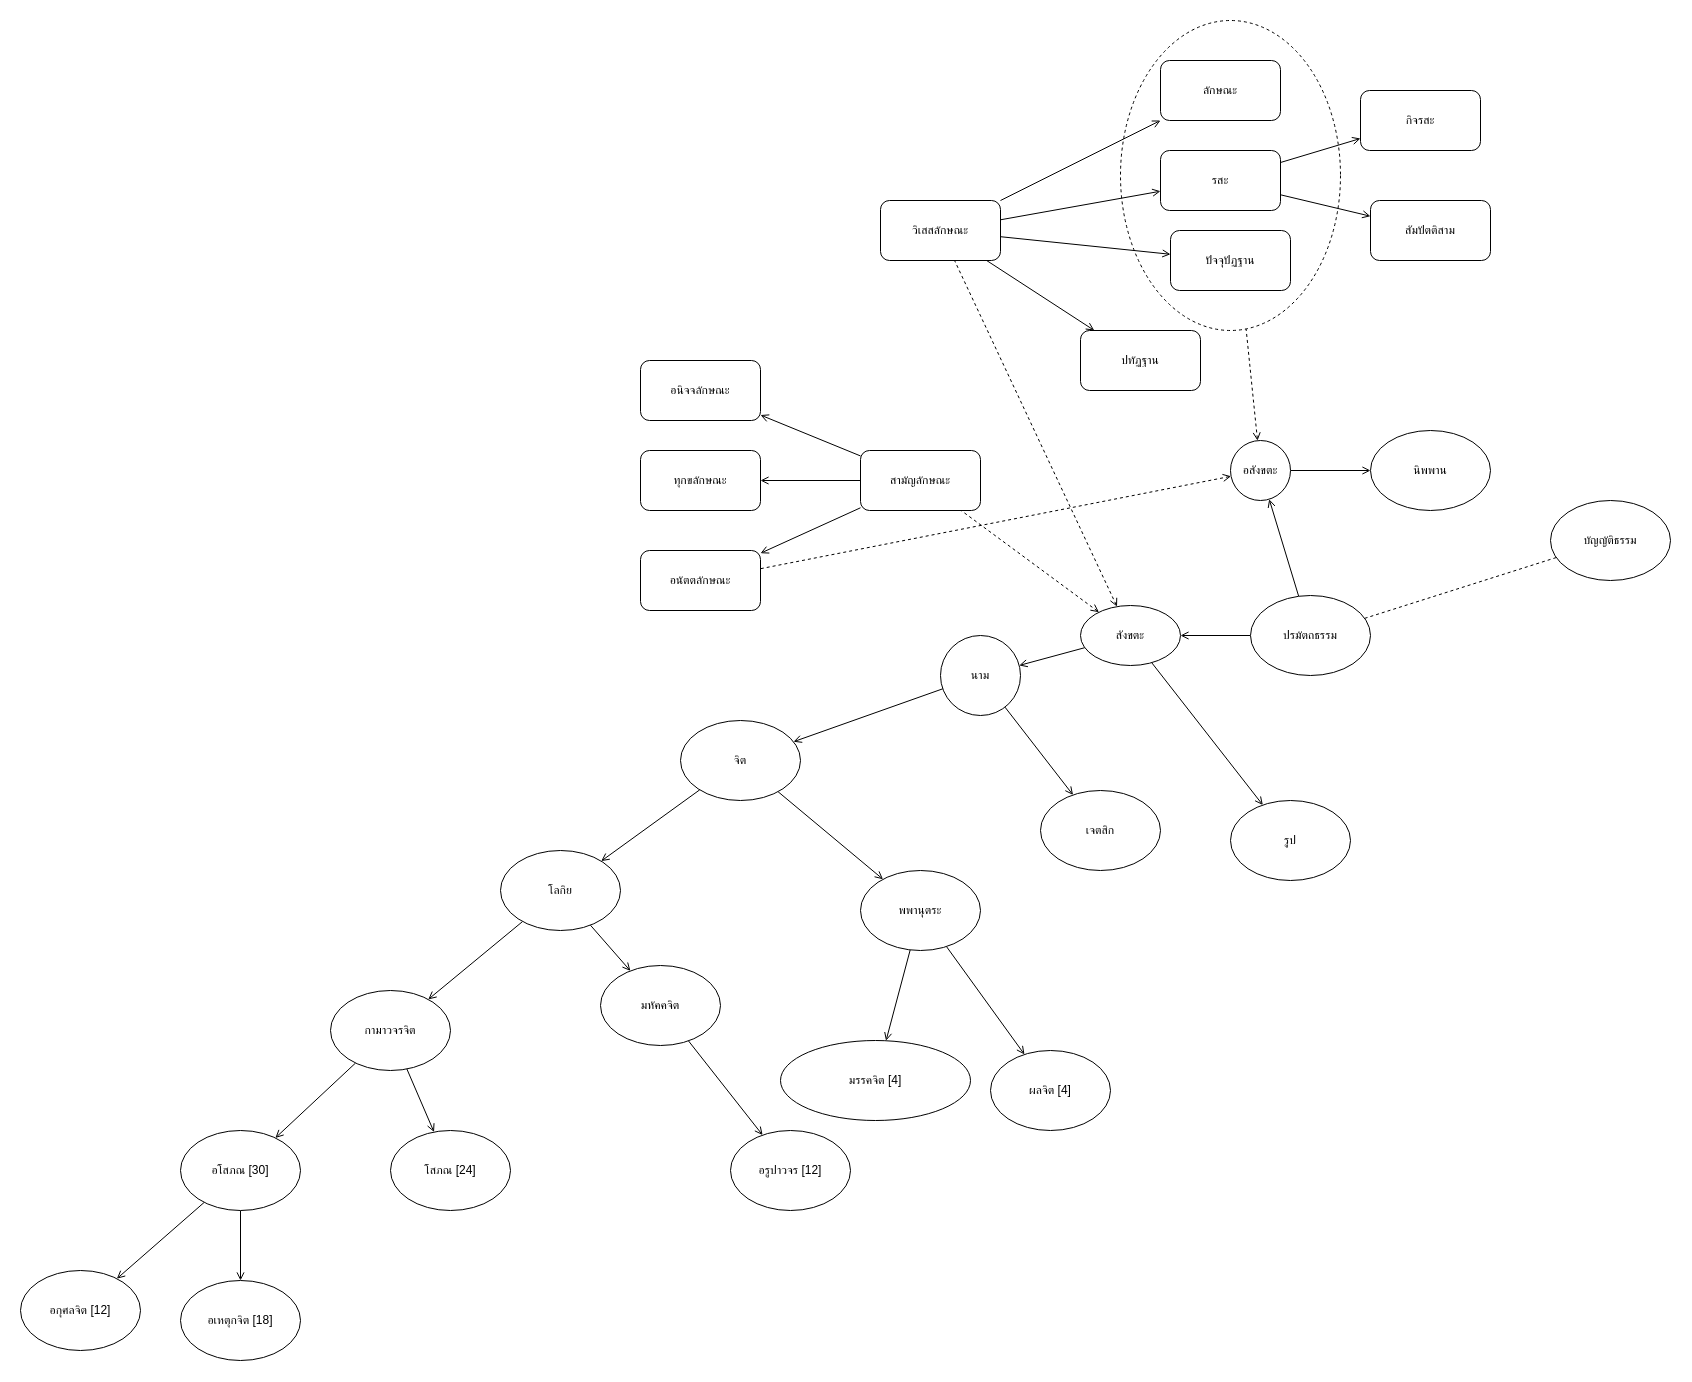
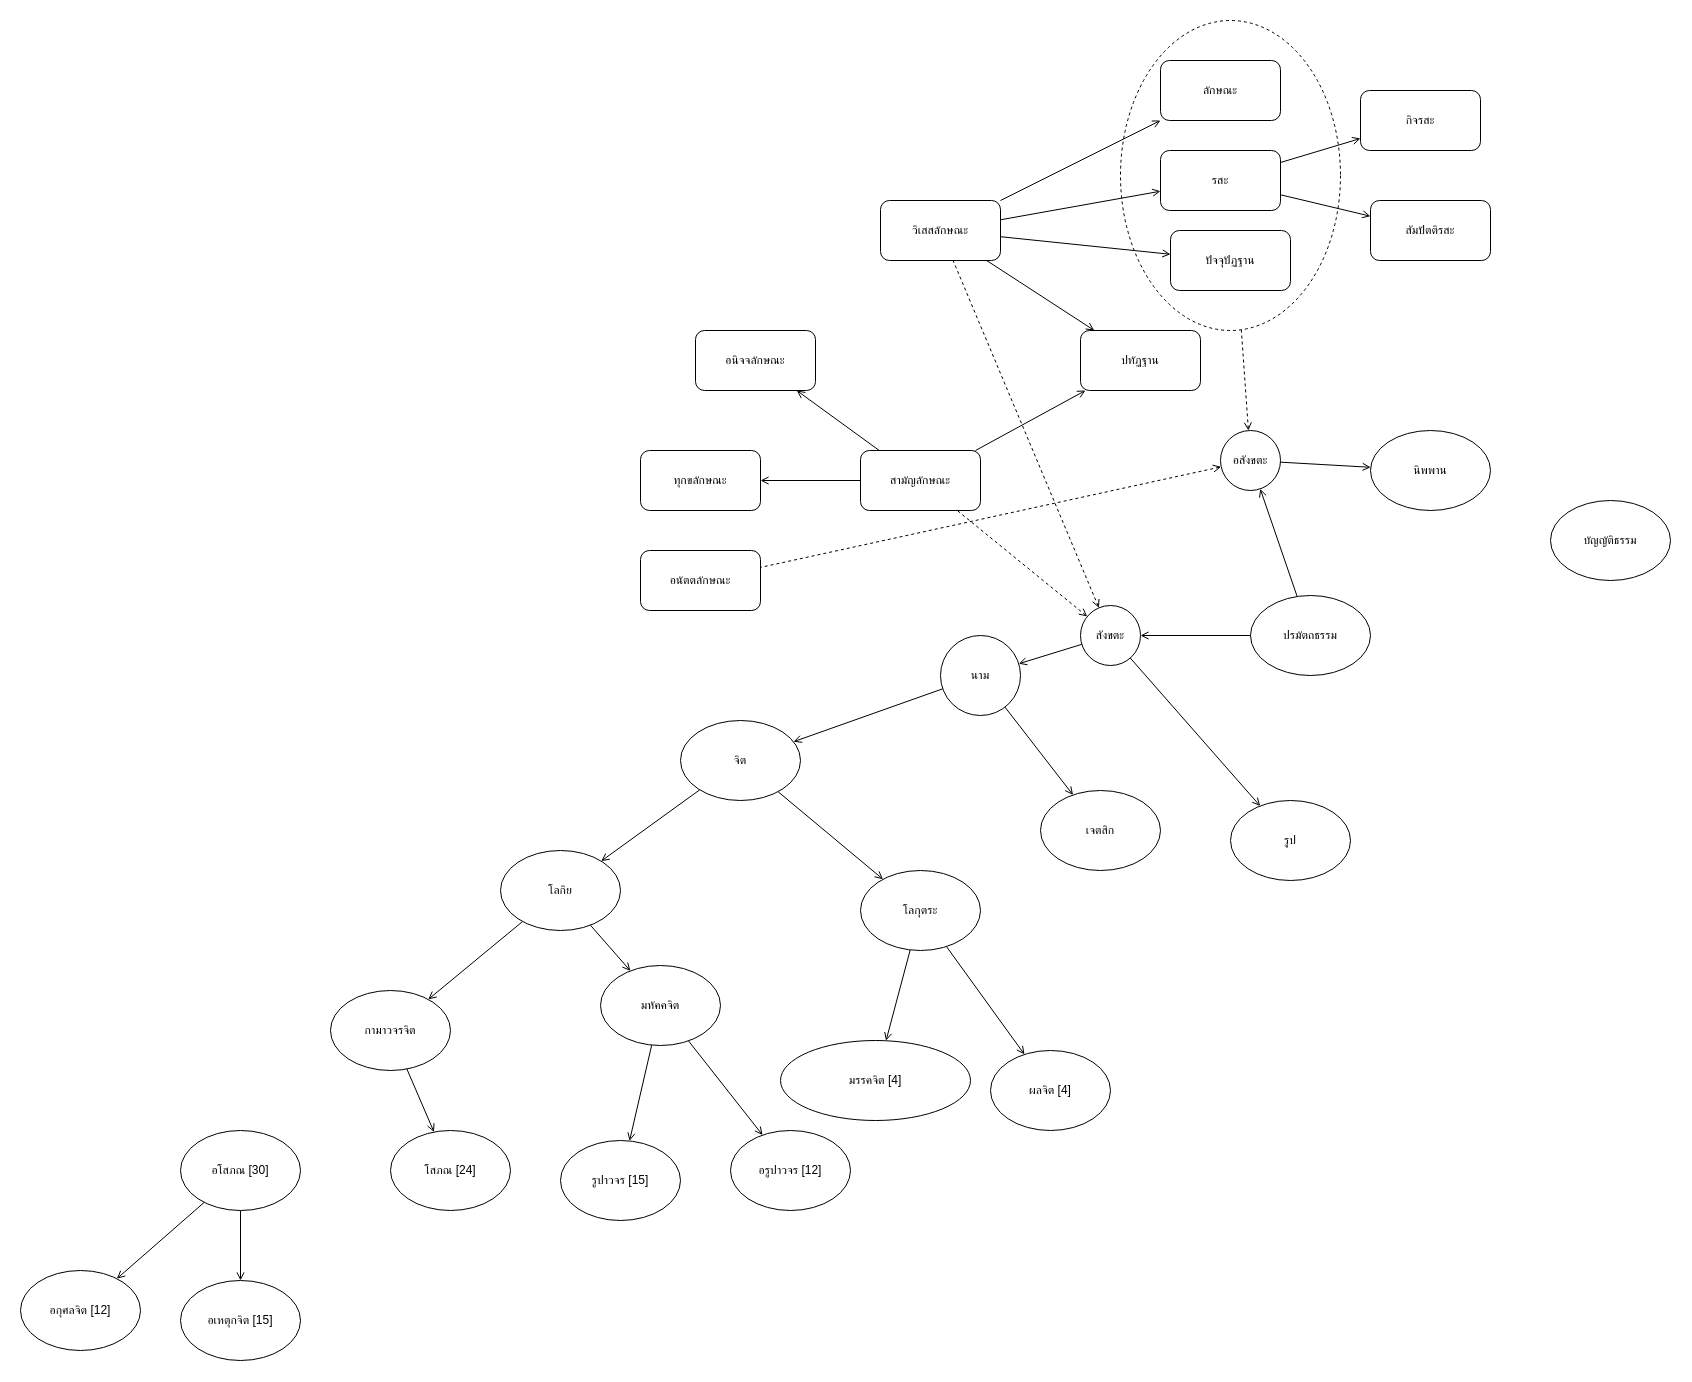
  <mxCell id="0" />
  <mxCell id="1" parent="0" />
  <mxCell id="2" style="rounded=0;orthogonalLoop=1;jettySize=auto;html=1;startArrow=none;startFill=0;endArrow=open;endFill=0;" edge="1" parent="1" source="4" target="39"><mxGeometry relative="1" as="geometry" /></mxCell>
  <mxCell id="3" style="edgeStyle=none;rounded=0;orthogonalLoop=1;jettySize=auto;html=1;startArrow=none;startFill=0;endArrow=open;endFill=0;" edge="1" parent="1" source="4" target="43"><mxGeometry relative="1" as="geometry" /></mxCell>
  <mxCell id="4" value="ปรมัตถธรรม" style="ellipse;whiteSpace=wrap;html=1;" vertex="1" parent="1"><mxGeometry x="1250" y="595" width="120" height="80" as="geometry" /></mxCell>
- <mxCell id="5" style="rounded=0;orthogonalLoop=1;jettySize=auto;html=1;startArrow=none;startFill=0;endArrow=none;endFill=0;dashed=1;" edge="1" parent="1" source="6" target="4"><mxGeometry relative="1" as="geometry" /></mxCell>
  <mxCell id="6" value="&lt;span&gt;บัญญัติธรรม&lt;/span&gt;" style="ellipse;whiteSpace=wrap;html=1;" vertex="1" parent="1"><mxGeometry x="1550" y="500" width="120" height="80" as="geometry" /></mxCell>
  <mxCell id="7" style="edgeStyle=none;rounded=0;orthogonalLoop=1;jettySize=auto;html=1;startArrow=open;startFill=0;endArrow=none;endFill=0;" edge="1" parent="1" source="45" target="39"><mxGeometry relative="1" as="geometry" /></mxCell>
  <mxCell id="8" style="edgeStyle=none;rounded=0;orthogonalLoop=1;jettySize=auto;html=1;startArrow=none;startFill=0;endArrow=open;endFill=0;" edge="1" parent="1" source="10" target="48"><mxGeometry relative="1" as="geometry" /></mxCell>
  <mxCell id="9" style="edgeStyle=none;rounded=0;orthogonalLoop=1;jettySize=auto;html=1;startArrow=none;startFill=0;endArrow=open;endFill=0;" edge="1" parent="1" source="10" target="51"><mxGeometry relative="1" as="geometry" /></mxCell>
  <mxCell id="10" value="จิต" style="ellipse;whiteSpace=wrap;html=1;" vertex="1" parent="1"><mxGeometry x="680" y="720" width="120" height="80" as="geometry" /></mxCell>
  <mxCell id="11" style="edgeStyle=none;rounded=0;orthogonalLoop=1;jettySize=auto;html=1;startArrow=open;startFill=0;endArrow=none;endFill=0;" edge="1" parent="1" source="12" target="45"><mxGeometry relative="1" as="geometry" /></mxCell>
  <mxCell id="12" value="เจตสิก" style="ellipse;whiteSpace=wrap;html=1;" vertex="1" parent="1"><mxGeometry x="1040" y="790" width="120" height="80" as="geometry" /></mxCell>
  <mxCell id="13" style="edgeStyle=none;rounded=0;orthogonalLoop=1;jettySize=auto;html=1;startArrow=open;startFill=0;endArrow=none;endFill=0;" edge="1" parent="1" source="14" target="39"><mxGeometry relative="1" as="geometry" /></mxCell>
  <mxCell id="14" value="รูป" style="ellipse;whiteSpace=wrap;html=1;" vertex="1" parent="1"><mxGeometry x="1230" y="800" width="120" height="80" as="geometry" /></mxCell>
  <mxCell id="15" style="edgeStyle=none;rounded=0;orthogonalLoop=1;jettySize=auto;html=1;startArrow=open;startFill=0;endArrow=none;endFill=0;" edge="1" parent="1" source="16" target="43"><mxGeometry relative="1" as="geometry" /></mxCell>
  <mxCell id="16" value="นิพพาน" style="ellipse;whiteSpace=wrap;html=1;" vertex="1" parent="1"><mxGeometry x="1370" y="430" width="120" height="80" as="geometry" /></mxCell>
  <mxCell id="17" style="edgeStyle=none;rounded=0;orthogonalLoop=1;jettySize=auto;html=1;startArrow=none;startFill=0;endArrow=open;endFill=0;" edge="1" parent="1" source="20" target="22"><mxGeometry relative="1" as="geometry" /></mxCell>
  <mxCell id="18" style="edgeStyle=none;rounded=0;orthogonalLoop=1;jettySize=auto;html=1;startArrow=none;startFill=0;endArrow=open;endFill=0;" edge="1" parent="1" source="20" target="21"><mxGeometry relative="1" as="geometry" /></mxCell>
- <mxCell id="19" style="edgeStyle=none;rounded=0;orthogonalLoop=1;jettySize=auto;html=1;startArrow=none;startFill=0;endArrow=open;endFill=0;" edge="1" parent="1" source="20" target="23"><mxGeometry relative="1" as="geometry" /></mxCell>
+ <mxCell id="19" style="edgeStyle=none;rounded=0;orthogonalLoop=1;jettySize=auto;html=1;startArrow=none;startFill=0;endArrow=open;endFill=0;" edge="1" parent="1" source="20" target="36"><mxGeometry relative="1" as="geometry" /></mxCell>
  <mxCell id="20" value="สามัญลักษณะ" style="rounded=1;whiteSpace=wrap;html=1;" vertex="1" parent="1"><mxGeometry x="860" y="450" width="120" height="60" as="geometry" /></mxCell>
- <mxCell id="21" value="อนิจจลักษณะ" style="rounded=1;whiteSpace=wrap;html=1;" vertex="1" parent="1"><mxGeometry x="640" y="360" width="120" height="60" as="geometry" /></mxCell>
+ <mxCell id="21" value="อนิจจลักษณะ" style="rounded=1;whiteSpace=wrap;html=1;" vertex="1" parent="1"><mxGeometry x="695" y="330" width="120" height="60" as="geometry" /></mxCell>
  <mxCell id="22" value="ทุกขลักษณะ" style="rounded=1;whiteSpace=wrap;html=1;" vertex="1" parent="1"><mxGeometry x="640" y="450" width="120" height="60" as="geometry" /></mxCell>
  <mxCell id="23" value="อนัตตลักษณะ" style="rounded=1;whiteSpace=wrap;html=1;" vertex="1" parent="1"><mxGeometry x="640" y="550" width="120" height="60" as="geometry" /></mxCell>
  <mxCell id="24" style="edgeStyle=none;rounded=0;orthogonalLoop=1;jettySize=auto;html=1;startArrow=none;startFill=0;endArrow=open;endFill=0;" edge="1" parent="1" source="28" target="29"><mxGeometry relative="1" as="geometry" /></mxCell>
  <mxCell id="25" style="edgeStyle=none;rounded=0;orthogonalLoop=1;jettySize=auto;html=1;startArrow=none;startFill=0;endArrow=open;endFill=0;" edge="1" parent="1" source="28" target="32"><mxGeometry relative="1" as="geometry" /></mxCell>
  <mxCell id="26" style="edgeStyle=none;rounded=0;orthogonalLoop=1;jettySize=auto;html=1;startArrow=none;startFill=0;endArrow=open;endFill=0;" edge="1" parent="1" source="28" target="35"><mxGeometry relative="1" as="geometry" /></mxCell>
  <mxCell id="27" style="edgeStyle=none;rounded=0;orthogonalLoop=1;jettySize=auto;html=1;startArrow=none;startFill=0;endArrow=open;endFill=0;" edge="1" parent="1" source="28" target="36"><mxGeometry relative="1" as="geometry" /></mxCell>
  <mxCell id="28" value="วิเสสลักษณะ" style="rounded=1;whiteSpace=wrap;html=1;" vertex="1" parent="1"><mxGeometry x="880" y="200" width="120" height="60" as="geometry" /></mxCell>
  <mxCell id="29" value="ลักษณะ" style="rounded=1;whiteSpace=wrap;html=1;" vertex="1" parent="1"><mxGeometry x="1160" y="60" width="120" height="60" as="geometry" /></mxCell>
  <mxCell id="30" style="edgeStyle=none;rounded=0;orthogonalLoop=1;jettySize=auto;html=1;startArrow=none;startFill=0;endArrow=open;endFill=0;" edge="1" parent="1" source="32" target="33"><mxGeometry relative="1" as="geometry" /></mxCell>
  <mxCell id="31" style="edgeStyle=none;rounded=0;orthogonalLoop=1;jettySize=auto;html=1;startArrow=none;startFill=0;endArrow=open;endFill=0;" edge="1" parent="1" source="32" target="34"><mxGeometry relative="1" as="geometry" /></mxCell>
  <mxCell id="32" value="รสะ" style="rounded=1;whiteSpace=wrap;html=1;" vertex="1" parent="1"><mxGeometry x="1160" y="150" width="120" height="60" as="geometry" /></mxCell>
  <mxCell id="33" value="กิจรสะ" style="rounded=1;whiteSpace=wrap;html=1;" vertex="1" parent="1"><mxGeometry x="1360" y="90" width="120" height="60" as="geometry" /></mxCell>
- <mxCell id="34" value="สัมปัตติสาม" style="rounded=1;whiteSpace=wrap;html=1;" vertex="1" parent="1"><mxGeometry x="1370" y="200" width="120" height="60" as="geometry" /></mxCell>
+ <mxCell id="34" value="สัมปัตติรสะ" style="rounded=1;whiteSpace=wrap;html=1;" vertex="1" parent="1"><mxGeometry x="1370" y="200" width="120" height="60" as="geometry" /></mxCell>
  <mxCell id="35" value="ปัจจุปัฏฐาน" style="rounded=1;whiteSpace=wrap;html=1;" vertex="1" parent="1"><mxGeometry x="1170" y="230" width="120" height="60" as="geometry" /></mxCell>
  <mxCell id="36" value="ปทัฏฐาน" style="rounded=1;whiteSpace=wrap;html=1;" vertex="1" parent="1"><mxGeometry x="1080" y="330" width="120" height="60" as="geometry" /></mxCell>
  <mxCell id="37" style="edgeStyle=none;rounded=0;orthogonalLoop=1;jettySize=auto;html=1;startArrow=open;startFill=0;endArrow=none;endFill=0;dashed=1;" edge="1" parent="1" source="39" target="20"><mxGeometry relative="1" as="geometry" /></mxCell>
  <mxCell id="38" style="edgeStyle=none;rounded=0;orthogonalLoop=1;jettySize=auto;html=1;dashed=1;startArrow=open;startFill=0;endArrow=none;endFill=0;" edge="1" parent="1" source="39" target="28"><mxGeometry relative="1" as="geometry" /></mxCell>
- <mxCell id="39" value="สังขตะ" style="ellipse;whiteSpace=wrap;html=1;aspect=fixed;" vertex="1" parent="1"><mxGeometry x="1080" y="605" width="100" height="60" as="geometry" /></mxCell>
+ <mxCell id="39" value="สังขตะ" style="ellipse;whiteSpace=wrap;html=1;aspect=fixed;" vertex="1" parent="1"><mxGeometry x="1080" y="605" width="60" height="60" as="geometry" /></mxCell>
  <mxCell id="40" value="" style="ellipse;whiteSpace=wrap;html=1;fillColor=none;dashed=1;" vertex="1" parent="1"><mxGeometry x="1120" y="20" width="220" height="310" as="geometry" /></mxCell>
  <mxCell id="41" style="edgeStyle=none;rounded=0;orthogonalLoop=1;jettySize=auto;html=1;dashed=1;startArrow=open;startFill=0;endArrow=none;endFill=0;" edge="1" parent="1" source="43" target="40"><mxGeometry relative="1" as="geometry" /></mxCell>
  <mxCell id="42" style="edgeStyle=none;rounded=0;orthogonalLoop=1;jettySize=auto;html=1;dashed=1;startArrow=open;startFill=0;endArrow=none;endFill=0;" edge="1" parent="1" source="43" target="23"><mxGeometry relative="1" as="geometry" /></mxCell>
- <mxCell id="43" value="อสังขตะ" style="ellipse;whiteSpace=wrap;html=1;aspect=fixed;" vertex="1" parent="1"><mxGeometry x="1230" y="440" width="60" height="60" as="geometry" /></mxCell>
+ <mxCell id="43" value="อสังขตะ" style="ellipse;whiteSpace=wrap;html=1;aspect=fixed;" vertex="1" parent="1"><mxGeometry x="1220" y="430" width="60" height="60" as="geometry" /></mxCell>
  <mxCell id="44" style="edgeStyle=none;rounded=0;orthogonalLoop=1;jettySize=auto;html=1;startArrow=none;startFill=0;endArrow=open;endFill=0;" edge="1" parent="1" source="45" target="10"><mxGeometry relative="1" as="geometry" /></mxCell>
  <mxCell id="45" value="นาม" style="ellipse;whiteSpace=wrap;html=1;aspect=fixed;fillColor=none;" vertex="1" parent="1"><mxGeometry x="940" y="635" width="80" height="80" as="geometry" /></mxCell>
  <mxCell id="46" style="edgeStyle=none;rounded=0;orthogonalLoop=1;jettySize=auto;html=1;startArrow=none;startFill=0;endArrow=open;endFill=0;" edge="1" parent="1" source="48" target="54"><mxGeometry relative="1" as="geometry" /></mxCell>
  <mxCell id="47" style="edgeStyle=none;rounded=0;orthogonalLoop=1;jettySize=auto;html=1;startArrow=none;startFill=0;endArrow=open;endFill=0;" edge="1" parent="1" source="48" target="57"><mxGeometry relative="1" as="geometry" /></mxCell>
  <mxCell id="48" value="โลกิย" style="ellipse;whiteSpace=wrap;html=1;" vertex="1" parent="1"><mxGeometry x="500" y="850" width="120" height="80" as="geometry" /></mxCell>
  <mxCell id="49" style="edgeStyle=none;rounded=0;orthogonalLoop=1;jettySize=auto;html=1;startArrow=none;startFill=0;endArrow=open;endFill=0;" edge="1" parent="1" source="51" target="58"><mxGeometry relative="1" as="geometry" /></mxCell>
  <mxCell id="50" style="edgeStyle=none;rounded=0;orthogonalLoop=1;jettySize=auto;html=1;startArrow=none;startFill=0;endArrow=open;endFill=0;" edge="1" parent="1" source="51" target="59"><mxGeometry relative="1" as="geometry" /></mxCell>
- <mxCell id="51" value="พพานุตระ" style="ellipse;whiteSpace=wrap;html=1;" vertex="1" parent="1"><mxGeometry x="860" y="870" width="120" height="80" as="geometry" /></mxCell>
- <mxCell id="52" style="edgeStyle=none;rounded=0;orthogonalLoop=1;jettySize=auto;html=1;startArrow=none;startFill=0;endArrow=open;endFill=0;" edge="1" parent="1" source="54" target="62"><mxGeometry relative="1" as="geometry" /></mxCell>
+ <mxCell id="51" value="โลกุตระ" style="ellipse;whiteSpace=wrap;html=1;" vertex="1" parent="1"><mxGeometry x="860" y="870" width="120" height="80" as="geometry" /></mxCell>
  <mxCell id="53" style="edgeStyle=none;rounded=0;orthogonalLoop=1;jettySize=auto;html=1;startArrow=none;startFill=0;endArrow=open;endFill=0;" edge="1" parent="1" source="54" target="63"><mxGeometry relative="1" as="geometry" /></mxCell>
  <mxCell id="54" value="กามาวจรจิต" style="ellipse;whiteSpace=wrap;html=1;" vertex="1" parent="1"><mxGeometry x="330" y="990" width="120" height="80" as="geometry" /></mxCell>
+ <mxCell id="55" style="edgeStyle=none;rounded=0;orthogonalLoop=1;jettySize=auto;html=1;startArrow=none;startFill=0;endArrow=open;endFill=0;" edge="1" parent="1" source="57" target="64"><mxGeometry relative="1" as="geometry" /></mxCell>
  <mxCell id="56" style="edgeStyle=none;rounded=0;orthogonalLoop=1;jettySize=auto;html=1;startArrow=none;startFill=0;endArrow=open;endFill=0;" edge="1" parent="1" source="57" target="65"><mxGeometry relative="1" as="geometry" /></mxCell>
  <mxCell id="57" value="มหัคคจิต" style="ellipse;whiteSpace=wrap;html=1;" vertex="1" parent="1"><mxGeometry x="600" y="965" width="120" height="80" as="geometry" /></mxCell>
  <mxCell id="58" value="มรรคจิต [4]" style="ellipse;whiteSpace=wrap;html=1;" vertex="1" parent="1"><mxGeometry x="780" y="1040" width="190" height="80" as="geometry" /></mxCell>
  <mxCell id="59" value="ผลจิต [4]" style="ellipse;whiteSpace=wrap;html=1;" vertex="1" parent="1"><mxGeometry x="990" y="1050" width="120" height="80" as="geometry" /></mxCell>
  <mxCell id="60" style="edgeStyle=none;rounded=0;orthogonalLoop=1;jettySize=auto;html=1;startArrow=none;startFill=0;endArrow=open;endFill=0;" edge="1" parent="1" source="62" target="66"><mxGeometry relative="1" as="geometry" /></mxCell>
  <mxCell id="61" style="edgeStyle=none;rounded=0;orthogonalLoop=1;jettySize=auto;html=1;startArrow=none;startFill=0;endArrow=open;endFill=0;" edge="1" parent="1" source="62" target="67"><mxGeometry relative="1" as="geometry" /></mxCell>
  <mxCell id="62" value="อโสภณ [30]" style="ellipse;whiteSpace=wrap;html=1;" vertex="1" parent="1"><mxGeometry x="180" y="1130" width="120" height="80" as="geometry" /></mxCell>
  <mxCell id="63" value="โสภณ [24]" style="ellipse;whiteSpace=wrap;html=1;" vertex="1" parent="1"><mxGeometry x="390" y="1130" width="120" height="80" as="geometry" /></mxCell>
+ <mxCell id="64" value="รูปาวจร [15]" style="ellipse;whiteSpace=wrap;html=1;" vertex="1" parent="1"><mxGeometry x="560" y="1140" width="120" height="80" as="geometry" /></mxCell>
  <mxCell id="65" value="อรูปาวจร&amp;nbsp;[12]" style="ellipse;whiteSpace=wrap;html=1;" vertex="1" parent="1"><mxGeometry x="730" y="1130" width="120" height="80" as="geometry" /></mxCell>
  <mxCell id="66" value="อกุศลจิต [12]" style="ellipse;whiteSpace=wrap;html=1;" vertex="1" parent="1"><mxGeometry x="20" y="1270" width="120" height="80" as="geometry" /></mxCell>
- <mxCell id="67" value="อเหตุกจิต [18]" style="ellipse;whiteSpace=wrap;html=1;" vertex="1" parent="1"><mxGeometry x="180" y="1280" width="120" height="80" as="geometry" /></mxCell>
+ <mxCell id="67" value="อเหตุกจิต [15]" style="ellipse;whiteSpace=wrap;html=1;" vertex="1" parent="1"><mxGeometry x="180" y="1280" width="120" height="80" as="geometry" /></mxCell>
